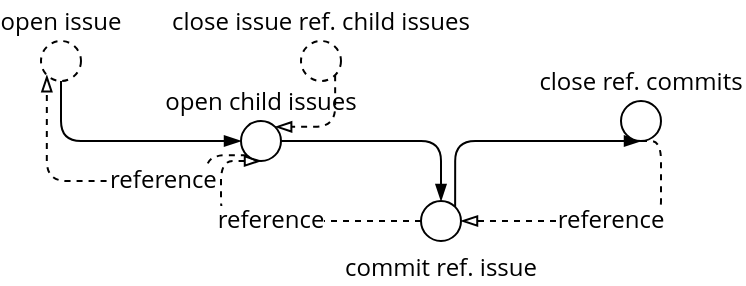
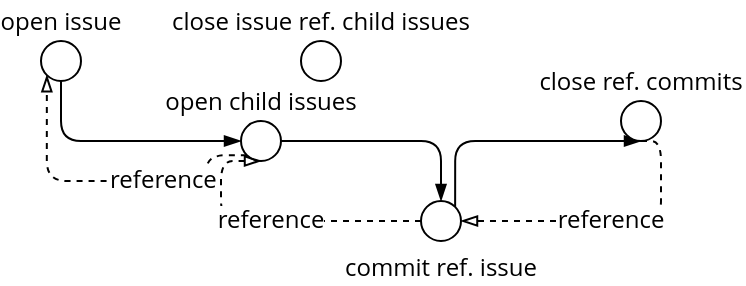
  <mxCell id="0" />
  <mxCell id="1" parent="0" />
  <mxCell id="2" value="reference" style="edgeStyle=orthogonalEdgeStyle;rounded=1;orthogonalLoop=1;jettySize=auto;html=1;exitX=0.5;exitY=1;exitDx=0;exitDy=0;entryX=1;entryY=0.5;entryDx=0;entryDy=0;fontFamily=open sans;fontSize=12;fontColor=default;dashed=1;endArrow=blockThin;endFill=0;" edge="1" parent="1" source="13" target="12"><mxGeometry relative="1" as="geometry"><Array as="points"><mxPoint x="330" y="110" /></Array></mxGeometry></mxCell>
  <mxCell id="3" style="edgeStyle=orthogonalEdgeStyle;rounded=1;orthogonalLoop=1;jettySize=auto;html=1;exitX=0.5;exitY=1;exitDx=0;exitDy=0;entryX=0;entryY=0.5;entryDx=0;entryDy=0;fontFamily=open sans;fontSize=12;fontColor=default;endArrow=blockThin;endFill=1;" edge="1" parent="1" source="4" target="9"><mxGeometry relative="1" as="geometry" /></mxCell>
- <mxCell id="4" value="open issue" style="ellipse;html=1;labelPosition=center;verticalLabelPosition=top;align=center;verticalAlign=bottom;fontFamily=open sans;dashed=1;" vertex="1" parent="1"><mxGeometry x="20" y="20" width="20" height="20" as="geometry" /></mxCell>
- <mxCell id="5" style="edgeStyle=orthogonalEdgeStyle;rounded=1;orthogonalLoop=1;jettySize=auto;html=1;exitX=1;exitY=1;exitDx=0;exitDy=0;entryX=1;entryY=0;entryDx=0;entryDy=0;fontFamily=open sans;fontSize=12;fontColor=default;dashed=1;endArrow=blockThin;endFill=0;" edge="1" parent="1" source="6" target="9"><mxGeometry relative="1" as="geometry"><Array as="points"><mxPoint x="167" y="63" /></Array></mxGeometry></mxCell>
- <mxCell id="6" value="close issue ref. child issues" style="ellipse;html=1;labelPosition=center;verticalLabelPosition=top;align=center;verticalAlign=bottom;fontFamily=open sans;dashed=1;" vertex="1" parent="1"><mxGeometry x="150" y="20" width="20" height="20" as="geometry" /></mxCell>
+ <mxCell id="4" value="open issue" style="ellipse;html=1;labelPosition=center;verticalLabelPosition=top;align=center;verticalAlign=bottom;fontFamily=open sans;" vertex="1" parent="1"><mxGeometry x="20" y="20" width="20" height="20" as="geometry" /></mxCell>
+ <mxCell id="6" value="close issue ref. child issues" style="ellipse;html=1;labelPosition=center;verticalLabelPosition=top;align=center;verticalAlign=bottom;fontFamily=open sans;" vertex="1" parent="1"><mxGeometry x="150" y="20" width="20" height="20" as="geometry" /></mxCell>
  <mxCell id="7" value="" style="edgeStyle=orthogonalEdgeStyle;rounded=1;orthogonalLoop=1;jettySize=auto;html=1;fontFamily=open sans;fontSize=12;fontColor=default;endArrow=blockThin;endFill=1;entryX=0.5;entryY=0;entryDx=0;entryDy=0;" edge="1" parent="1" source="9" target="12"><mxGeometry relative="1" as="geometry" /></mxCell>
  <mxCell id="8" value="reference" style="edgeStyle=orthogonalEdgeStyle;orthogonalLoop=1;jettySize=auto;html=1;exitX=0;exitY=1;exitDx=0;exitDy=0;entryX=0;entryY=1;entryDx=0;entryDy=0;fontFamily=open sans;fontSize=12;fontColor=default;rounded=1;labelPosition=right;verticalLabelPosition=middle;align=left;verticalAlign=middle;dashed=1;labelBackgroundColor=default;endArrow=blockThin;endFill=0;" edge="1" parent="1" source="9" target="4"><mxGeometry relative="1" as="geometry"><Array as="points"><mxPoint x="103" y="90" /><mxPoint x="23" y="90" /></Array></mxGeometry></mxCell>
  <mxCell id="9" value="open child issues" style="ellipse;html=1;labelPosition=center;verticalLabelPosition=top;align=center;verticalAlign=bottom;fontFamily=open sans;" vertex="1" parent="1"><mxGeometry x="120" y="60" width="20" height="20" as="geometry" /></mxCell>
  <mxCell id="10" value="" style="edgeStyle=orthogonalEdgeStyle;rounded=1;orthogonalLoop=1;jettySize=auto;html=1;fontFamily=open sans;fontSize=12;fontColor=default;endArrow=blockThin;endFill=1;exitX=1;exitY=0;exitDx=0;exitDy=0;" edge="1" parent="1" source="12" target="13"><mxGeometry relative="1" as="geometry"><Array as="points"><mxPoint x="227" y="70" /></Array></mxGeometry></mxCell>
  <mxCell id="11" value="reference" style="edgeStyle=orthogonalEdgeStyle;rounded=1;orthogonalLoop=1;jettySize=auto;html=1;exitX=0;exitY=0.5;exitDx=0;exitDy=0;entryX=0.5;entryY=1;entryDx=0;entryDy=0;fontFamily=open sans;fontSize=12;fontColor=default;dashed=1;endArrow=blockThin;endFill=0;" edge="1" parent="1" source="12" target="9"><mxGeometry relative="1" as="geometry"><Array as="points"><mxPoint x="110" y="110" /></Array></mxGeometry></mxCell>
  <mxCell id="12" value="commit ref.&amp;nbsp;issue" style="ellipse;html=1;labelPosition=center;verticalLabelPosition=bottom;align=center;verticalAlign=top;fontFamily=open sans;" vertex="1" parent="1"><mxGeometry x="210" y="100" width="20" height="20" as="geometry" /></mxCell>
  <mxCell id="13" value="close ref. commits" style="ellipse;html=1;labelPosition=center;verticalLabelPosition=top;align=center;verticalAlign=bottom;fontFamily=open sans;" vertex="1" parent="1"><mxGeometry x="310" y="50" width="20" height="20" as="geometry" /></mxCell>
